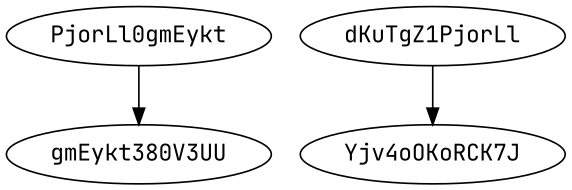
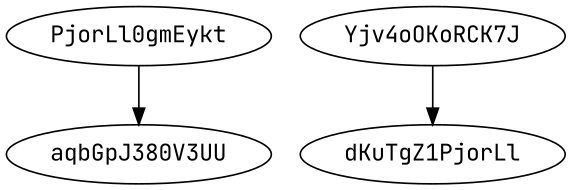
  digraph {
    fontname="JetBrains Mono"
    node [fontname="JetBrains Mono"]
    edge [fontname="JetBrains Mono"]
    PjorLl0gmEykt
-   aqbGpJ380V3UU [label=gmEykt380V3UU]
+   aqbGpJ380V3UU
    n3 [label=dKuTgZ1PjorLl]
    Yjv4oOKoRCK7J
    PjorLl0gmEykt -> aqbGpJ380V3UU
-   n3 -> Yjv4oOKoRCK7J
+   Yjv4oOKoRCK7J -> n3
  }
